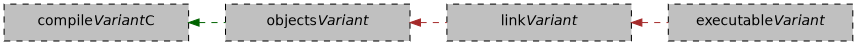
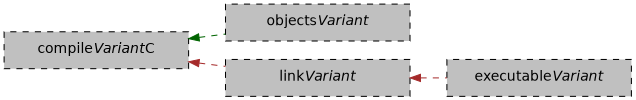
  digraph {
    fontname="DejaVu Sans"
    rankdir=LR
    node [fillcolor=grey fixedsize=true fontname="DejaVu Sans" shape=rectangle style="dashed,filled"]
    edge [color=brown dir=back fontname="DejaVu Sans" style=dashed]
    n1 [height=0.5 label=<compile<i>Variant</i>C> width=2.5]
    n2 [height=0.5 label=<objects<i>Variant</i>> width=2.5]
    n3 [height=0.5 label=<link<i>Variant</i>> width=2.5]
    n4 [height=0.5 label=<executable<i>Variant</i>> width=2.5]
    n1 -> n2 [color=darkgreen]
-   n2 -> n3
+   n1 -> n3
    n3 -> n4
  }
